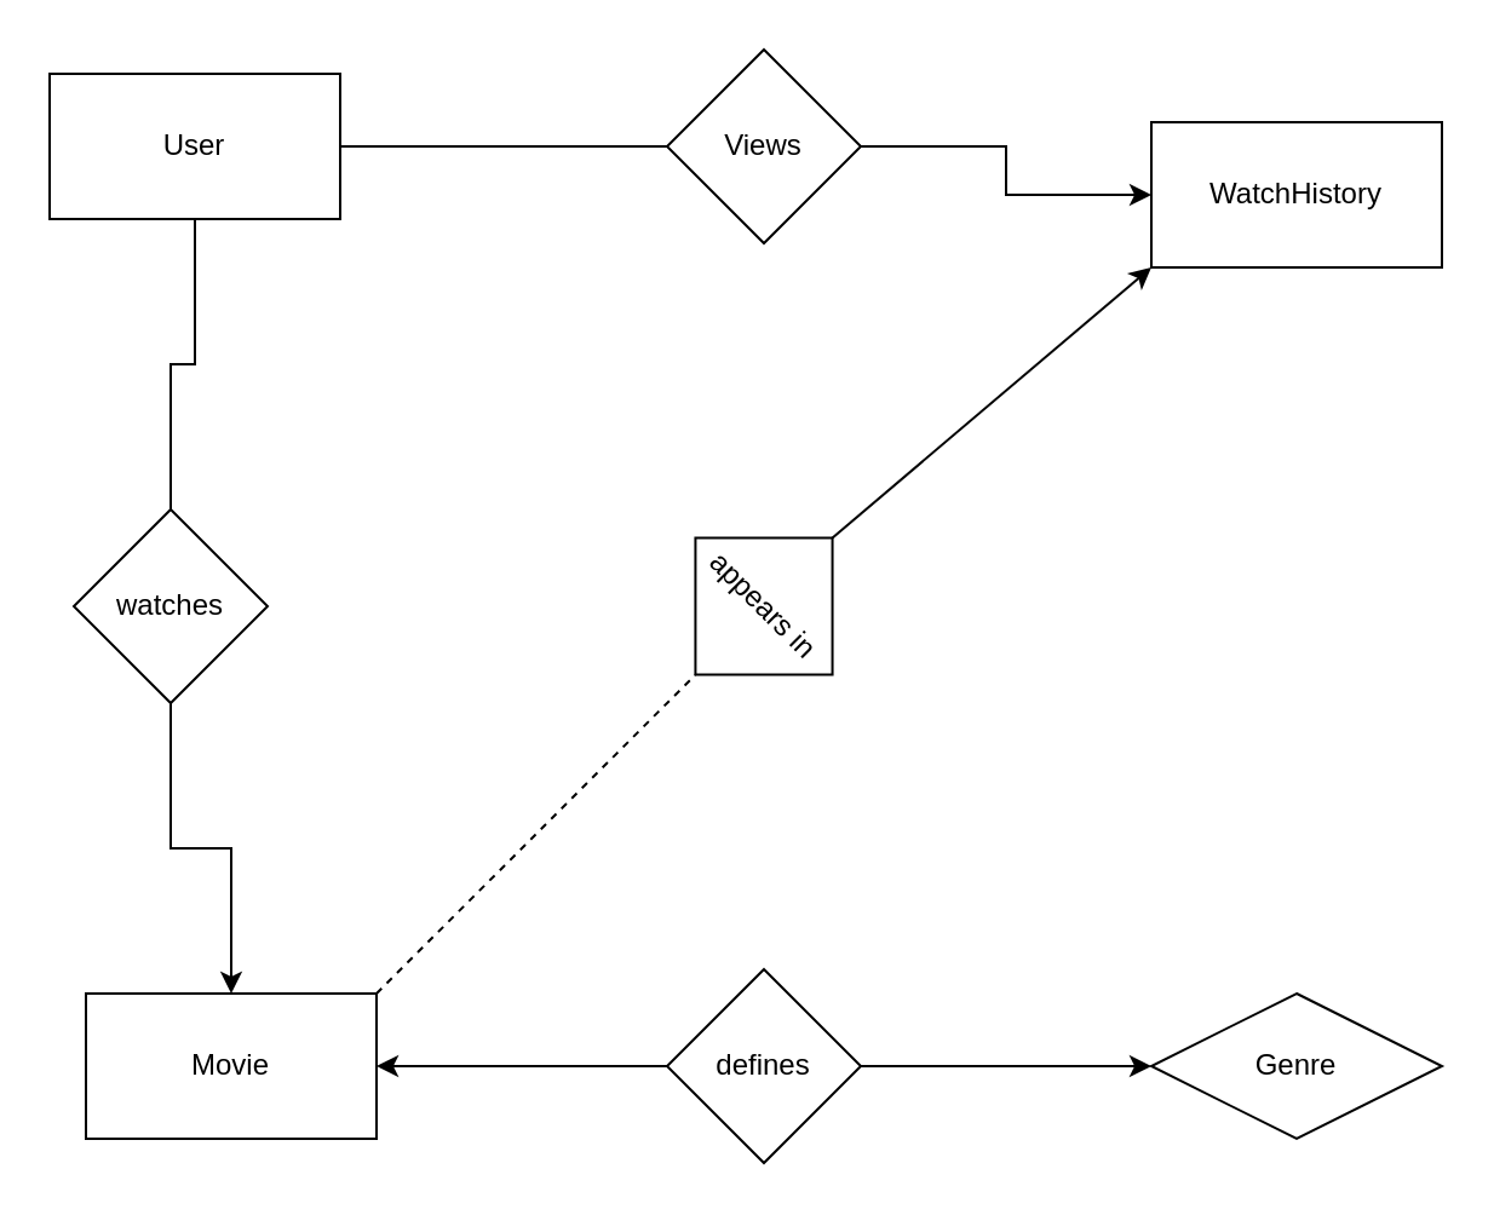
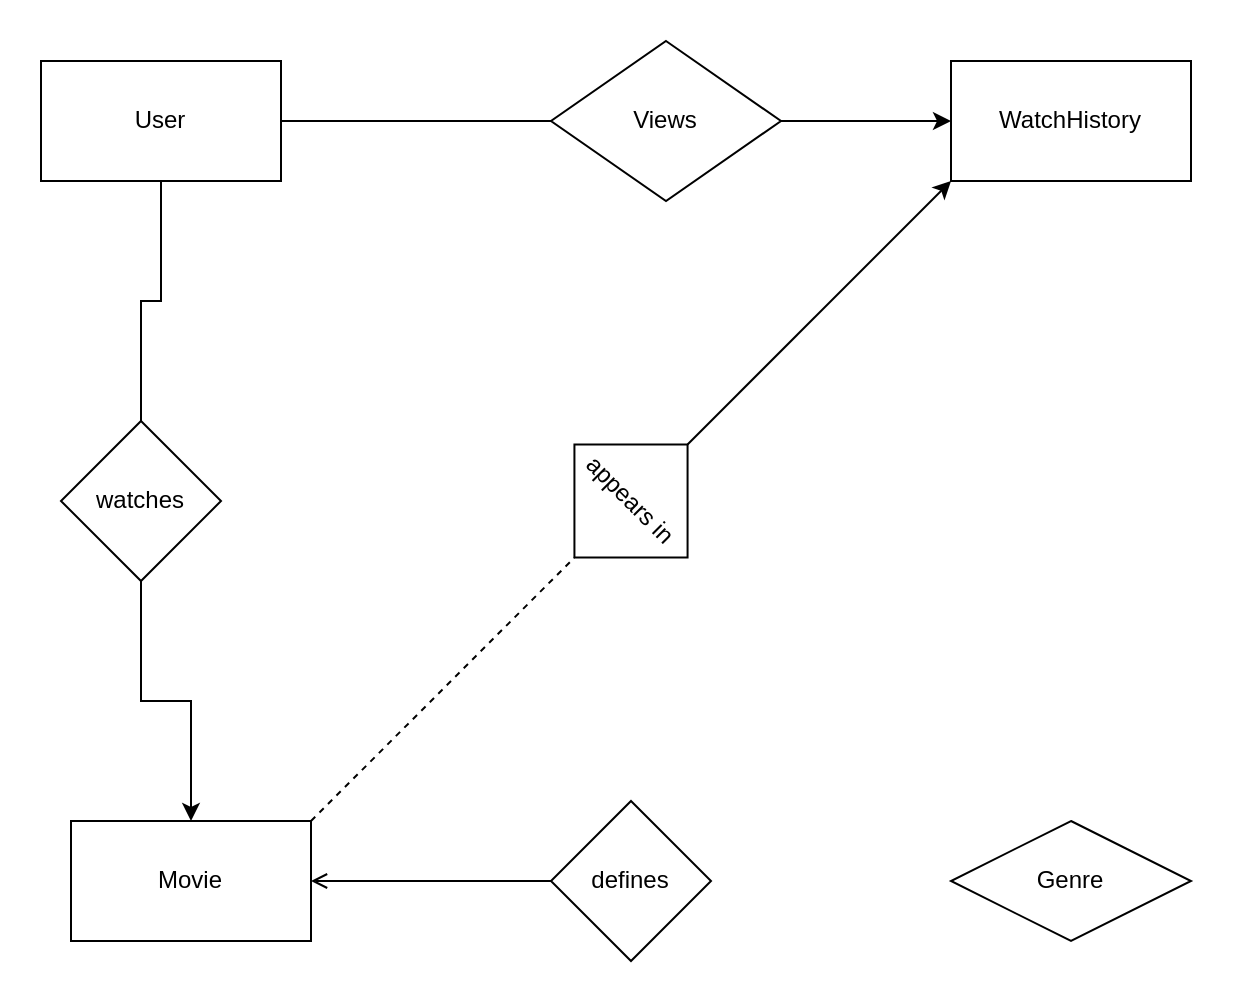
  <mxCell id="0" />
  <mxCell id="1" parent="0" />
  <mxCell id="2" style="edgeStyle=orthogonalEdgeStyle;rounded=0;orthogonalLoop=1;jettySize=auto;html=1;exitX=0.5;exitY=1;exitDx=0;exitDy=0;entryX=0.5;entryY=0;entryDx=0;entryDy=0;endArrow=none;startFill=0;" edge="1" parent="1" source="4" target="10"><mxGeometry relative="1" as="geometry" /></mxCell>
  <mxCell id="3" style="edgeStyle=orthogonalEdgeStyle;rounded=0;orthogonalLoop=1;jettySize=auto;html=1;exitX=1;exitY=0.5;exitDx=0;exitDy=0;entryX=0;entryY=0.5;entryDx=0;entryDy=0;endArrow=none;startFill=0;" edge="1" parent="1" source="4" target="12"><mxGeometry relative="1" as="geometry" /></mxCell>
  <mxCell id="4" value="User" style="rounded=0;whiteSpace=wrap;html=1;" vertex="1" parent="1"><mxGeometry x="20" y="30" width="120" height="60" as="geometry" /></mxCell>
  <mxCell id="5" style="rounded=0;orthogonalLoop=1;jettySize=auto;html=1;exitX=1;exitY=0;exitDx=0;exitDy=0;entryX=0.5;entryY=1;entryDx=0;entryDy=0;endArrow=none;startFill=0;dashed=1;" edge="1" parent="1" source="6" target="17"><mxGeometry relative="1" as="geometry" /></mxCell>
  <mxCell id="6" value="Movie" style="rounded=0;whiteSpace=wrap;html=1;" vertex="1" parent="1"><mxGeometry x="35" y="410" width="120" height="60" as="geometry" /></mxCell>
- <mxCell id="7" value="WatchHistory" style="rounded=0;whiteSpace=wrap;html=1;" vertex="1" parent="1"><mxGeometry x="475" y="50" width="120" height="60" as="geometry" /></mxCell>
+ <mxCell id="7" value="WatchHistory" style="rounded=0;whiteSpace=wrap;html=1;" vertex="1" parent="1"><mxGeometry x="475" y="30" width="120" height="60" as="geometry" /></mxCell>
  <mxCell id="8" value="Genre" style="rhombus;whiteSpace=wrap;html=1;" vertex="1" parent="1"><mxGeometry x="475" y="410" width="120" height="60" as="geometry" /></mxCell>
  <mxCell id="9" style="edgeStyle=orthogonalEdgeStyle;rounded=0;orthogonalLoop=1;jettySize=auto;html=1;exitX=0.5;exitY=1;exitDx=0;exitDy=0;entryX=0.5;entryY=0;entryDx=0;entryDy=0;" edge="1" parent="1" source="10" target="6"><mxGeometry relative="1" as="geometry" /></mxCell>
  <mxCell id="10" value="watches" style="rhombus;whiteSpace=wrap;html=1;" vertex="1" parent="1"><mxGeometry x="30" y="210" width="80" height="80" as="geometry" /></mxCell>
  <mxCell id="11" style="edgeStyle=orthogonalEdgeStyle;rounded=0;orthogonalLoop=1;jettySize=auto;html=1;exitX=1;exitY=0.5;exitDx=0;exitDy=0;entryX=0;entryY=0.5;entryDx=0;entryDy=0;" edge="1" parent="1" source="12" target="7"><mxGeometry relative="1" as="geometry" /></mxCell>
- <mxCell id="12" value="Views" style="rhombus;whiteSpace=wrap;html=1;" vertex="1" parent="1"><mxGeometry x="275" y="20" width="80" height="80" as="geometry" /></mxCell>
- <mxCell id="13" style="edgeStyle=orthogonalEdgeStyle;rounded=0;orthogonalLoop=1;jettySize=auto;html=1;exitX=0;exitY=0.5;exitDx=0;exitDy=0;entryX=1;entryY=0.5;entryDx=0;entryDy=0;" edge="1" parent="1" source="15" target="6"><mxGeometry relative="1" as="geometry" /></mxCell>
- <mxCell id="14" style="edgeStyle=orthogonalEdgeStyle;rounded=0;orthogonalLoop=1;jettySize=auto;html=1;exitX=1;exitY=0.5;exitDx=0;exitDy=0;entryX=0;entryY=0.5;entryDx=0;entryDy=0;" edge="1" parent="1" source="15" target="8"><mxGeometry relative="1" as="geometry" /></mxCell>
+ <mxCell id="12" value="Views" style="rhombus;whiteSpace=wrap;html=1;" vertex="1" parent="1"><mxGeometry x="275" y="20" width="115" height="80" as="geometry" /></mxCell>
+ <mxCell id="13" style="edgeStyle=orthogonalEdgeStyle;rounded=0;orthogonalLoop=1;jettySize=auto;html=1;exitX=0;exitY=0.5;exitDx=0;exitDy=0;entryX=1;entryY=0.5;entryDx=0;entryDy=0;endArrow=open;" edge="1" parent="1" source="15" target="6"><mxGeometry relative="1" as="geometry" /></mxCell>
  <mxCell id="15" value="defines" style="rhombus;whiteSpace=wrap;html=1;" vertex="1" parent="1"><mxGeometry x="275" y="400" width="80" height="80" as="geometry" /></mxCell>
  <mxCell id="16" style="rounded=0;orthogonalLoop=1;jettySize=auto;html=1;exitX=0.5;exitY=0;exitDx=0;exitDy=0;entryX=0;entryY=1;entryDx=0;entryDy=0;" edge="1" parent="1" source="17" target="7"><mxGeometry relative="1" as="geometry" /></mxCell>
  <mxCell id="17" value="appears in" style="rhombus;whiteSpace=wrap;html=1;rotation=45;" vertex="1" parent="1"><mxGeometry x="275" y="210" width="80" height="80" as="geometry" /></mxCell>
